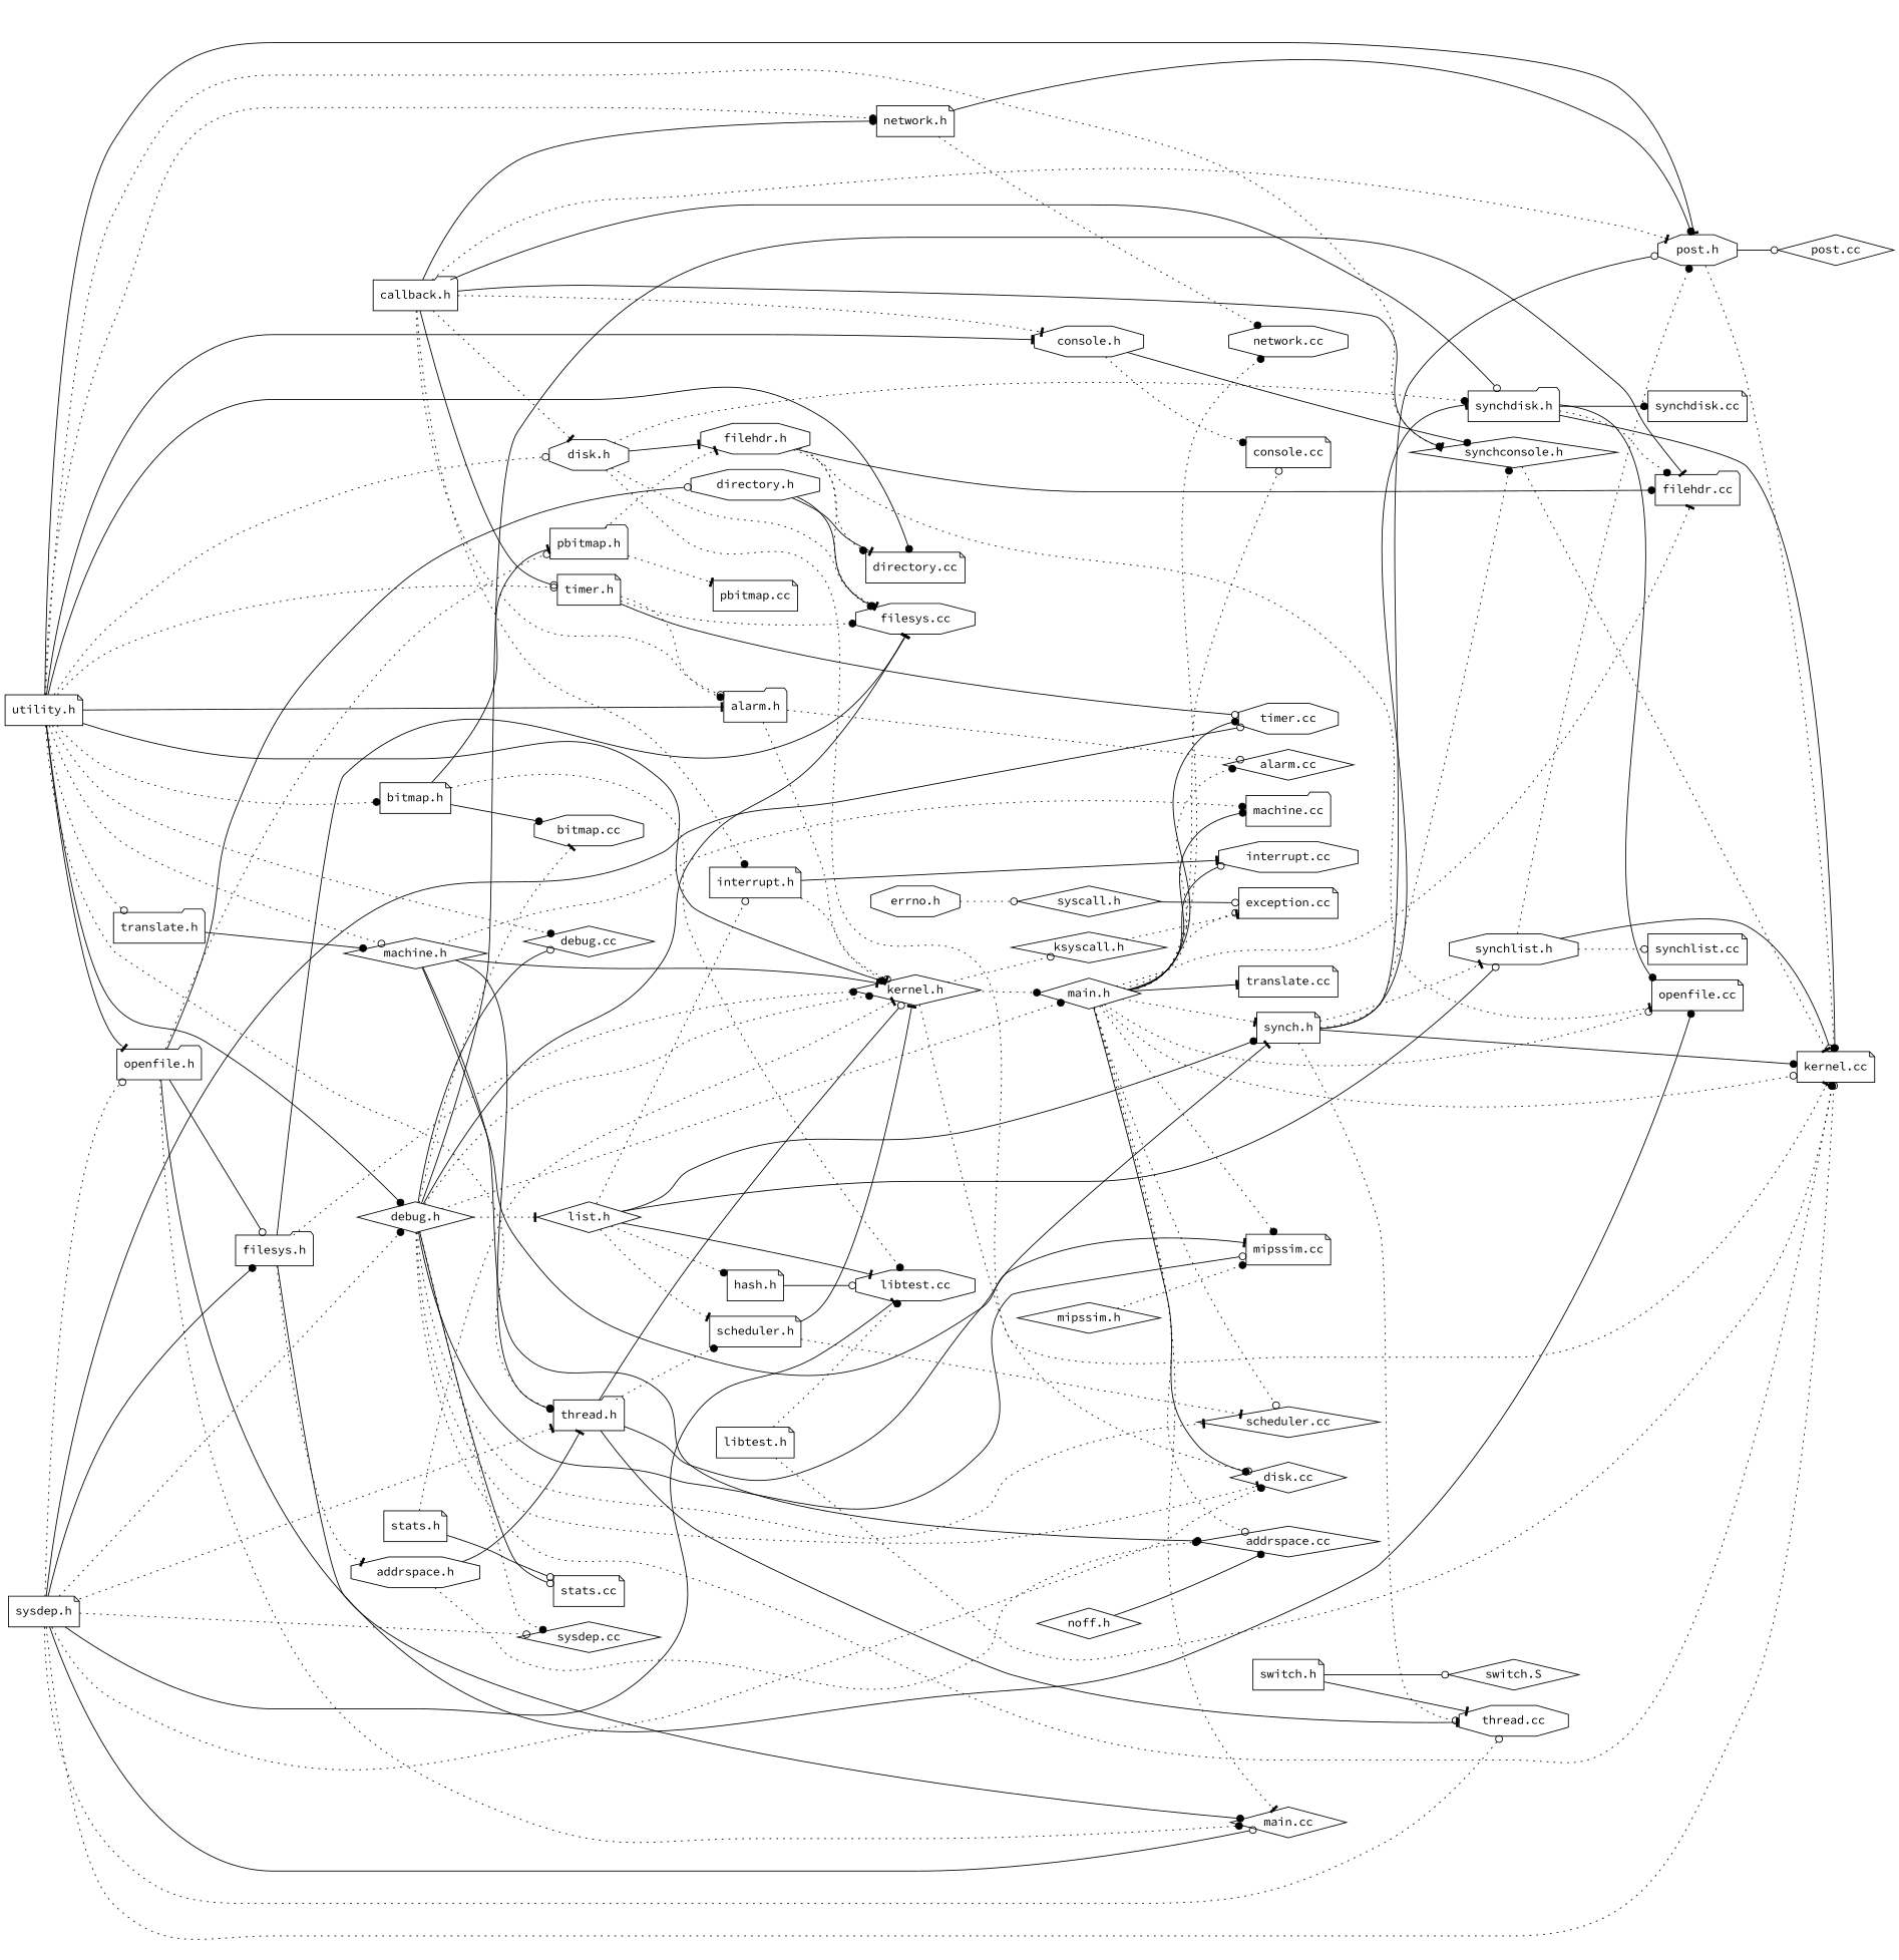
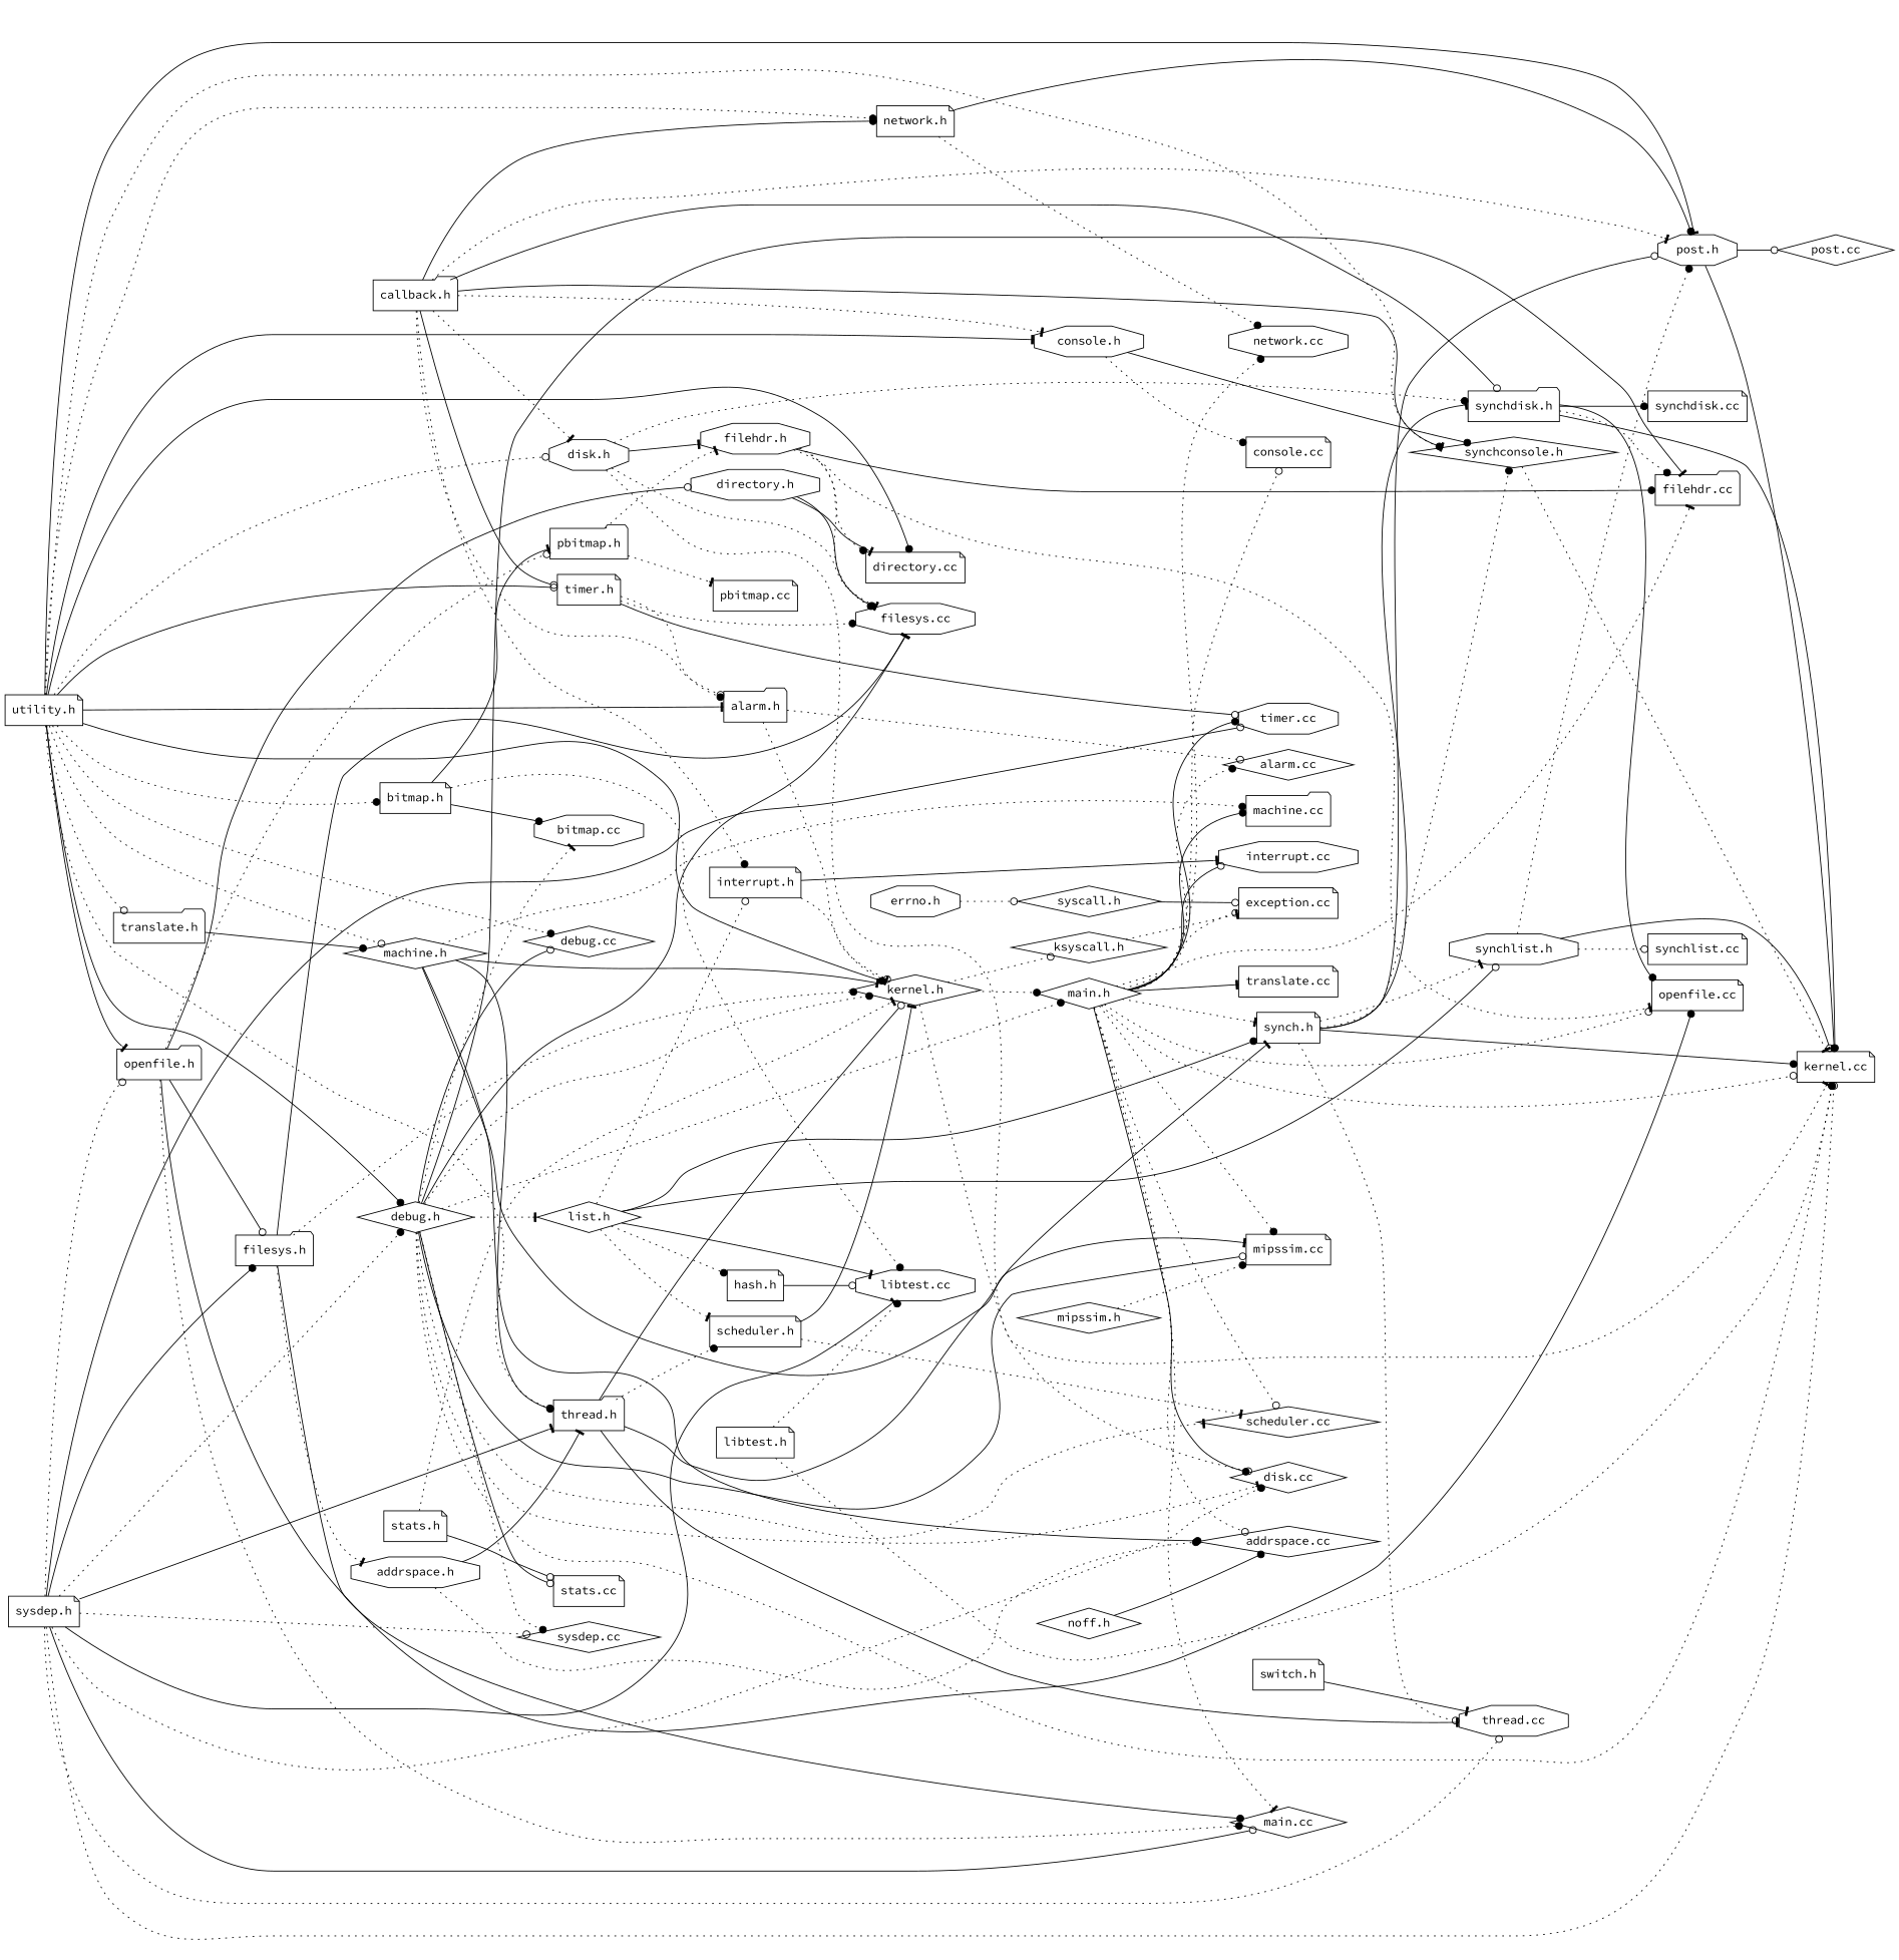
  digraph {
    fontname="Source Code Pro"
    rankdir=LR
    node [fontname="Source Code Pro" shape=note]
    edge [arrowhead=dot fontname="Source Code Pro" style=dotted]
    "utility.h"
    "directory.cc"
    "openfile.h" [shape=folder]
    "debug.h" [shape=diamond]
    "disk.h" [shape=octagon]
    "bitmap.h"
    "debug.cc" [shape=diamond]
    "console.h" [shape=octagon]
    "machine.h" [shape=diamond]
    "translate.h" [shape=folder]
    "network.h"
    "timer.h"
    "post.h" [shape=octagon]
    "alarm.h" [shape=folder]
    "kernel.h" [shape=diamond]
    "synchconsole.h" [shape=diamond]
    "thread.h" [shape=folder]
    "openfile.cc"
    "directory.h" [shape=octagon]
    "pbitmap.h" [shape=folder]
    "filesys.h" [shape=folder]
    "main.cc" [shape=diamond]
    "filehdr.cc" [shape=folder]
    "filesys.cc" [shape=octagon]
    "main.h" [shape=diamond]
    "bitmap.cc" [shape=octagon]
    "list.h" [shape=diamond]
    "sysdep.cc" [shape=diamond]
    "disk.cc" [shape=diamond]
    "mipssim.cc"
    "stats.cc"
    "kernel.cc"
    "scheduler.cc" [shape=diamond]
    "filehdr.h" [shape=octagon]
    "synchdisk.h" [shape=folder]
    "libtest.cc" [shape=octagon]
    "console.cc"
    "machine.cc" [shape=folder]
    "addrspace.cc" [shape=diamond]
    "network.cc" [shape=octagon]
    "timer.cc" [shape=octagon]
    "post.cc" [shape=diamond]
    "alarm.cc" [shape=diamond]
    "ksyscall.h" [shape=diamond]
    "synch.h"
    "thread.cc" [shape=octagon]
    "scheduler.h"
    "pbitmap.cc"
    "addrspace.h" [shape=octagon]
    "interrupt.cc" [shape=octagon]
    "translate.cc"
    "exception.cc"
    "synchlist.h" [shape=octagon]
    "interrupt.h"
    "hash.h"
    "synchdisk.cc"
    "sysdep.h"
    "synchlist.cc"
    "callback.h" [shape=folder]
    "libtest.h"
    "mipssim.h" [shape=diamond]
    "stats.h"
    "switch.h"
-   "switch.S" [shape=diamond]
    "noff.h" [shape=diamond]
    "syscall.h" [shape=diamond]
    "errno.h" [shape=octagon]
    "utility.h" -> "directory.cc" [style=solid]
    "utility.h" -> "openfile.h" [arrowhead=tee style=solid]
    "utility.h" -> "debug.h" [style=solid]
    "utility.h" -> "disk.h" [arrowhead=odot]
    "utility.h" -> "bitmap.h"
    "utility.h" -> "debug.cc"
    "utility.h" -> "console.h" [arrowhead=tee style=solid]
    "utility.h" -> "machine.h" [arrowhead=odot]
    "utility.h" -> "translate.h" [arrowhead=odot]
    "utility.h" -> "network.h"
-   "utility.h" -> "timer.h" [arrowhead=odot]
+   "utility.h" -> "timer.h" [arrowhead=odot style=solid]
    "utility.h" -> "post.h" [arrowhead=tee style=solid]
    "utility.h" -> "alarm.h" [arrowhead=tee style=solid]
    "utility.h" -> "kernel.h" [style=solid]
    "utility.h" -> "synchconsole.h"
    "utility.h" -> "thread.h" [arrowhead=odot]
    "openfile.h" -> "openfile.cc" [style=solid]
    "openfile.h" -> "directory.h" [arrowhead=odot style=solid]
    "openfile.h" -> "pbitmap.h" [arrowhead=odot]
    "openfile.h" -> "filesys.h" [arrowhead=odot style=solid]
    "openfile.h" -> "main.cc"
    "debug.h" -> "debug.cc" [arrowhead=odot style=solid]
    "debug.h" -> "kernel.h"
    "debug.h" -> "filehdr.cc" [arrowhead=tee style=solid]
    "debug.h" -> "filesys.cc" [arrowhead=tee style=solid]
    "debug.h" -> "main.h"
    "debug.h" -> "bitmap.cc" [arrowhead=tee]
    "debug.h" -> "list.h" [arrowhead=tee]
    "debug.h" -> "sysdep.cc"
    "debug.h" -> "disk.cc" [arrowhead=tee]
    "debug.h" -> "mipssim.cc" [arrowhead=odot style=solid]
    "debug.h" -> "stats.cc" [arrowhead=odot style=solid]
    "debug.h" -> "kernel.cc"
    "debug.h" -> "scheduler.cc" [arrowhead=tee]
    "disk.h" -> "filesys.cc" [arrowhead=tee]
    "disk.h" -> "disk.cc" [arrowhead=odot]
    "disk.h" -> "filehdr.h" [arrowhead=tee style=solid]
    "disk.h" -> "synchdisk.h"
    "bitmap.h" -> "pbitmap.h" [arrowhead=tee style=solid]
    "bitmap.h" -> "bitmap.cc" [style=solid]
    "bitmap.h" -> "libtest.cc"
    "console.h" -> "synchconsole.h" [style=solid]
    "console.h" -> "console.cc"
    "machine.h" -> "kernel.h" [arrowhead=tee style=solid]
    "machine.h" -> "thread.h" [style=solid]
    "machine.h" -> "mipssim.cc" [arrowhead=tee style=solid]
    "machine.h" -> "machine.cc"
    "machine.h" -> "addrspace.cc" [style=solid]
    "translate.h" -> "machine.h" [style=solid]
    "network.h" -> "post.h" [style=solid]
    "network.h" -> "network.cc"
    "timer.h" -> "alarm.h"
    "timer.h" -> "filesys.cc"
    "timer.h" -> "timer.cc" [arrowhead=odot style=solid]
-   "post.h" -> "kernel.cc"
+   "post.h" -> "kernel.cc" [style=solid]
    "post.h" -> "post.cc" [arrowhead=odot style=solid]
    "alarm.h" -> "kernel.h" [arrowhead=tee]
    "alarm.h" -> "alarm.cc" [arrowhead=odot]
    "kernel.h" -> "main.h"
    "kernel.h" -> "kernel.cc" [arrowhead=tee]
    "kernel.h" -> "ksyscall.h" [arrowhead=odot]
    "synchconsole.h" -> "kernel.cc" [arrowhead=tee]
    "thread.h" -> "kernel.h" [arrowhead=odot style=solid]
    "thread.h" -> "synch.h" [arrowhead=tee style=solid]
    "thread.h" -> "thread.cc" [arrowhead=tee style=solid]
    "thread.h" -> "scheduler.h"
    "directory.h" -> "directory.cc" [arrowhead=tee style=solid]
    "directory.h" -> "filesys.cc" [style=solid]
    "pbitmap.h" -> "filehdr.h" [arrowhead=tee]
    "pbitmap.h" -> "pbitmap.cc" [arrowhead=tee]
    "filesys.h" -> "kernel.h"
    "filesys.h" -> "main.cc" [style=solid]
    "filesys.h" -> "filesys.cc" [arrowhead=tee style=solid]
    "filesys.h" -> "addrspace.h" [arrowhead=tee]
    "main.h" -> "openfile.cc" [arrowhead=odot]
    "main.h" -> "main.cc" [arrowhead=tee]
    "main.h" -> "filehdr.cc" [arrowhead=tee]
    "main.h" -> "disk.cc" [style=solid]
    "main.h" -> "mipssim.cc"
    "main.h" -> "kernel.cc" [arrowhead=odot]
    "main.h" -> "scheduler.cc" [arrowhead=odot]
    "main.h" -> "console.cc" [arrowhead=odot]
    "main.h" -> "machine.cc" [style=solid]
    "main.h" -> "addrspace.cc" [arrowhead=odot]
    "main.h" -> "network.cc"
    "main.h" -> "timer.cc" [style=solid]
    "main.h" -> "alarm.cc"
    "main.h" -> "synch.h" [arrowhead=tee]
    "main.h" -> "interrupt.cc" [arrowhead=odot style=solid]
    "main.h" -> "translate.cc" [arrowhead=tee style=solid]
    "main.h" -> "exception.cc" [arrowhead=odot]
    "list.h" -> "libtest.cc" [arrowhead=tee style=solid]
    "list.h" -> "synch.h" [style=solid]
    "list.h" -> "scheduler.h" [arrowhead=tee]
    "list.h" -> "synchlist.h" [arrowhead=odot style=solid]
    "list.h" -> "interrupt.h" [arrowhead=odot]
    "list.h" -> "hash.h"
    "filehdr.h" -> "directory.cc"
    "filehdr.h" -> "openfile.cc" [arrowhead=tee]
    "filehdr.h" -> "filehdr.cc" [style=solid]
    "filehdr.h" -> "filesys.cc"
    "synchdisk.h" -> "openfile.cc" [style=solid]
    "synchdisk.h" -> "filehdr.cc"
    "synchdisk.h" -> "kernel.cc" [style=solid]
    "synchdisk.h" -> "synchdisk.cc" [style=solid]
    "ksyscall.h" -> "exception.cc" [arrowhead=tee]
    "synch.h" -> "post.h" [arrowhead=odot style=solid]
    "synch.h" -> "synchconsole.h"
    "synch.h" -> "kernel.cc" [style=solid]
    "synch.h" -> "synchdisk.h" [arrowhead=tee style=solid]
    "synch.h" -> "thread.cc" [arrowhead=odot]
    "synch.h" -> "synchlist.h" [arrowhead=tee]
    "scheduler.h" -> "kernel.h" [arrowhead=tee style=solid]
    "scheduler.h" -> "scheduler.cc" [arrowhead=tee]
    "addrspace.h" -> "thread.h" [arrowhead=tee style=solid]
    "addrspace.h" -> "addrspace.cc"
    "synchlist.h" -> "post.h"
    "synchlist.h" -> "kernel.cc" [arrowhead=odot style=solid]
    "synchlist.h" -> "synchlist.cc" [arrowhead=odot]
    "interrupt.h" -> "kernel.h" [arrowhead=odot]
    "interrupt.h" -> "interrupt.cc" [arrowhead=tee style=solid]
    "hash.h" -> "libtest.cc" [arrowhead=odot style=solid]
    "sysdep.h" -> "openfile.h" [arrowhead=odot]
    "sysdep.h" -> "debug.h"
-   "sysdep.h" -> "thread.h" [arrowhead=tee]
+   "sysdep.h" -> "thread.h" [arrowhead=tee style=solid]
    "sysdep.h" -> "filesys.h" [style=solid]
    "sysdep.h" -> "main.cc" [arrowhead=odot style=solid]
    "sysdep.h" -> "sysdep.cc" [arrowhead=odot]
    "sysdep.h" -> "disk.cc"
    "sysdep.h" -> "kernel.cc" [arrowhead=odot]
    "sysdep.h" -> "libtest.cc" [arrowhead=tee style=solid]
    "sysdep.h" -> "timer.cc" [arrowhead=odot style=solid]
    "sysdep.h" -> "thread.cc" [arrowhead=odot]
    "callback.h" -> "disk.h" [arrowhead=tee]
    "callback.h" -> "console.h" [arrowhead=tee]
    "callback.h" -> "network.h" [style=solid]
    "callback.h" -> "timer.h" [arrowhead=odot style=solid]
    "callback.h" -> "post.h" [arrowhead=tee]
    "callback.h" -> "alarm.h" [arrowhead=odot]
    "callback.h" -> "synchconsole.h" [arrowhead=tee style=solid]
    "callback.h" -> "synchdisk.h" [arrowhead=odot style=solid]
    "callback.h" -> "interrupt.h"
    "libtest.h" -> "kernel.cc" [arrowhead=odot]
    "libtest.h" -> "libtest.cc"
    "mipssim.h" -> "mipssim.cc"
    "stats.h" -> "kernel.h" [arrowhead=tee]
    "stats.h" -> "stats.cc" [arrowhead=odot style=solid]
    "switch.h" -> "thread.cc" [arrowhead=tee style=solid]
-   "switch.h" -> "switch.S" [arrowhead=odot style=solid]
    "noff.h" -> "addrspace.cc" [style=solid]
    "syscall.h" -> "exception.cc" [arrowhead=odot style=solid]
    "errno.h" -> "syscall.h" [arrowhead=odot]
  }
